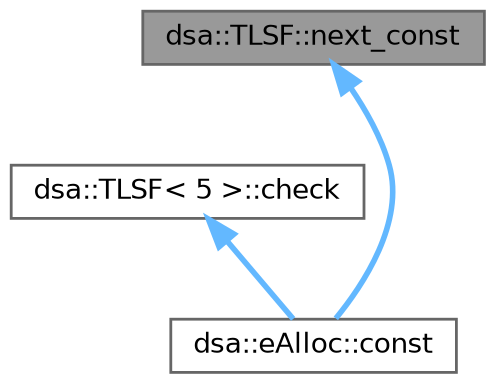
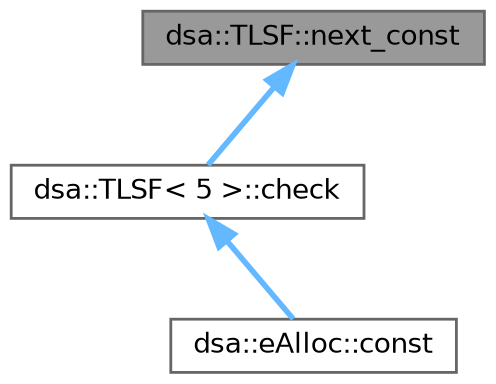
  digraph {
    rankdir=TB
    node [color=grey40 fillcolor=white fontname=Helvetica fontsize=10 shape=box style=filled]
    edge [color=steelblue1 dir=back fontname=Helvetica fontsize=10 labelfontname=Helvetica labelfontsize=10 style=bold]
    n1 [color=gray40 fillcolor=grey60 fontcolor=black height=0.2 label="dsa::TLSF::next_const" width=0.4]
    n2 [height=0.2 label="dsa::TLSF\< 5 \>::check" width=0.4]
    n3 [height=0.2 label="dsa::eAlloc::const" width=0.4]
-   n1 -> n3
+   n1 -> n2
    n2 -> n3
  }
